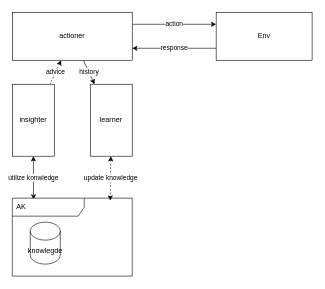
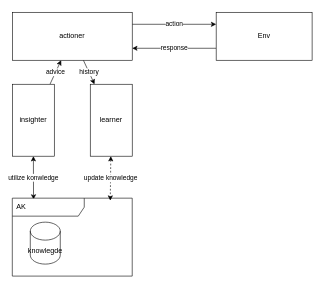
  <mxCell id="0" />
  <mxCell id="1" parent="0" />
  <mxCell id="2" value="action" style="edgeStyle=none;html=1;exitX=1;exitY=0.25;exitDx=0;exitDy=0;entryX=0;entryY=0.25;entryDx=0;entryDy=0;" parent="1" source="5" target="7" edge="1"><mxGeometry relative="1" as="geometry" /></mxCell>
  <mxCell id="3" value="history" style="edgeStyle=none;html=1;" parent="1" source="5" target="11" edge="1"><mxGeometry relative="1" as="geometry" /></mxCell>
- <mxCell id="4" value="advice" style="edgeStyle=none;html=1;startArrow=classic;startFill=1;endArrow=none;endFill=0;dashed=1;" parent="1" source="5" target="9" edge="1"><mxGeometry relative="1" as="geometry" /></mxCell>
+ <mxCell id="4" value="advice" style="edgeStyle=none;html=1;startArrow=classic;startFill=1;endArrow=none;endFill=0;" parent="1" source="5" target="9" edge="1"><mxGeometry relative="1" as="geometry" /></mxCell>
  <mxCell id="5" value="actioner" style="rounded=0;whiteSpace=wrap;html=1;" parent="1" vertex="1"><mxGeometry x="20" y="20" width="200" height="80" as="geometry" /></mxCell>
  <mxCell id="6" value="response" style="edgeStyle=none;html=1;exitX=0;exitY=0.75;exitDx=0;exitDy=0;entryX=1;entryY=0.75;entryDx=0;entryDy=0;" parent="1" source="7" target="5" edge="1"><mxGeometry relative="1" as="geometry" /></mxCell>
  <mxCell id="7" value="Env" style="rounded=0;whiteSpace=wrap;html=1;" parent="1" vertex="1"><mxGeometry x="360" y="20" width="160" height="80" as="geometry" /></mxCell>
  <mxCell id="8" value="utilize konwledge" style="html=1;startArrow=classic;startFill=1;entryX=0.177;entryY=0.017;entryDx=0;entryDy=0;entryPerimeter=0;" parent="1" source="9" target="12" edge="1"><mxGeometry relative="1" as="geometry" /></mxCell>
  <mxCell id="9" value="insighter" style="rounded=0;whiteSpace=wrap;html=1;" parent="1" vertex="1"><mxGeometry x="20" y="140" width="70" height="120" as="geometry" /></mxCell>
  <mxCell id="10" value="update knowledge" style="edgeStyle=none;html=1;startArrow=classic;startFill=1;entryX=0.817;entryY=0.031;entryDx=0;entryDy=0;entryPerimeter=0;dashed=1;" parent="1" source="11" target="12" edge="1"><mxGeometry relative="1" as="geometry" /></mxCell>
  <mxCell id="11" value="learner" style="rounded=0;whiteSpace=wrap;html=1;" parent="1" vertex="1"><mxGeometry x="150" y="140" width="70" height="120" as="geometry" /></mxCell>
  <mxCell id="12" value="AK" style="shape=umlFrame;whiteSpace=wrap;html=1;width=120;height=30;boundedLbl=1;verticalAlign=middle;align=left;spacingLeft=5;" parent="1" vertex="1"><mxGeometry x="20" y="330" width="200" height="130" as="geometry" /></mxCell>
  <mxCell id="13" value="knowlegde" style="shape=cylinder3;whiteSpace=wrap;html=1;boundedLbl=1;backgroundOutline=1;size=15;" parent="1" vertex="1"><mxGeometry x="50" y="370" width="50" height="70" as="geometry" /></mxCell>
